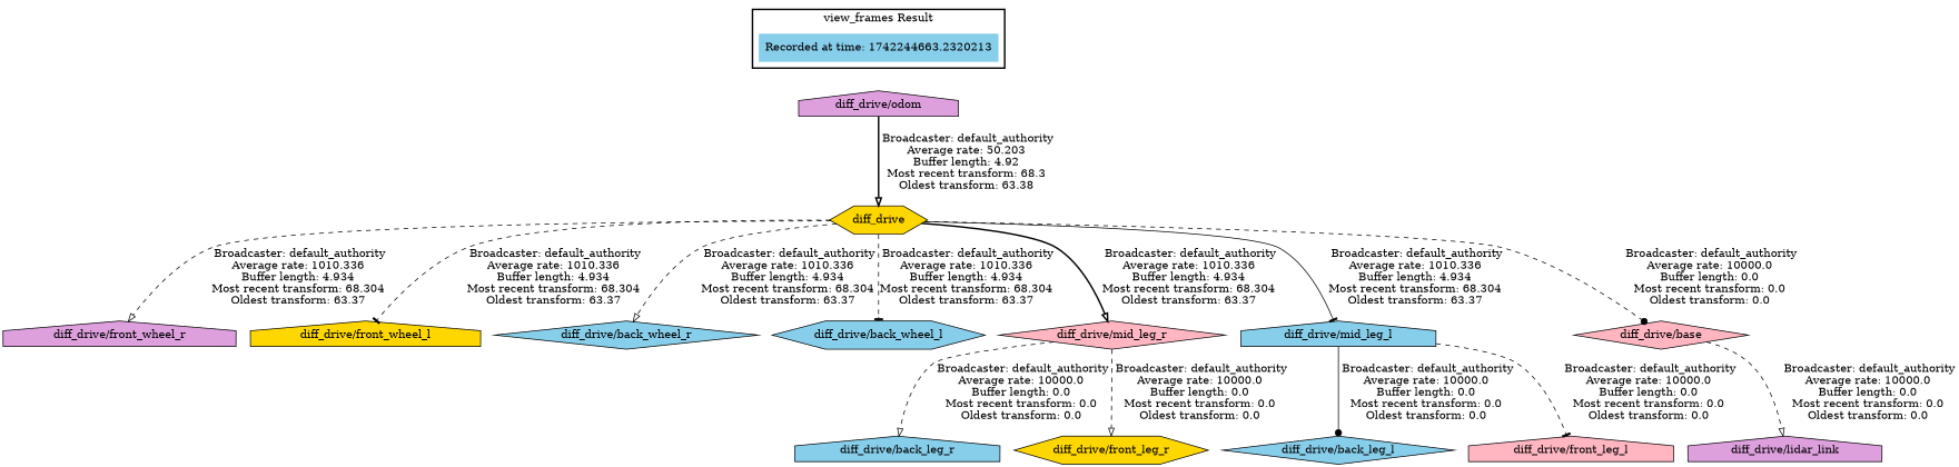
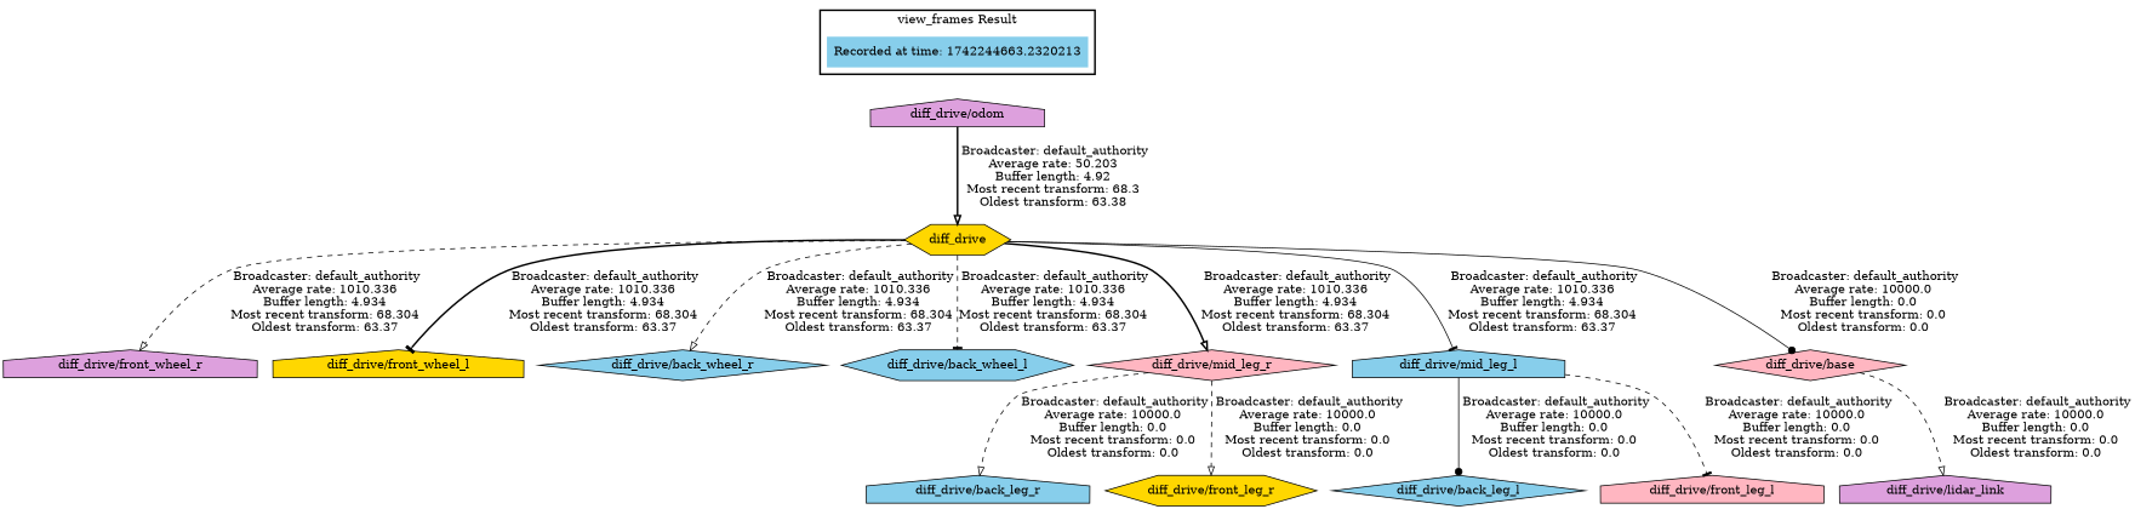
  digraph {
    node [fillcolor=skyblue shape=house style=filled]
    edge [style=dashed arrowhead=onormal]
    "Recorded at time: 1742244663.2320213" [shape=plaintext]
    "diff_drive/odom" [fillcolor=plum]
    diff_drive [fillcolor=gold shape=hexagon]
    "diff_drive/front_wheel_r" [fillcolor=plum]
    "diff_drive/front_wheel_l" [fillcolor=gold]
    "diff_drive/back_wheel_r" [shape=diamond]
    "diff_drive/back_wheel_l" [shape=hexagon]
    "diff_drive/mid_leg_r" [fillcolor=lightpink shape=diamond]
    "diff_drive/mid_leg_l"
    "diff_drive/base" [fillcolor=lightpink shape=diamond]
    "diff_drive/back_leg_r"
    "diff_drive/front_leg_r" [fillcolor=gold shape=hexagon]
    "diff_drive/back_leg_l" [shape=diamond]
    "diff_drive/front_leg_l" [fillcolor=lightpink]
    "diff_drive/lidar_link" [fillcolor=plum]
    subgraph cluster_1 {
      color=black
      label="view_frames Result"
      style=bold
      "Recorded at time: 1742244663.2320213"
    }
    "Recorded at time: 1742244663.2320213" -> "diff_drive/odom" [style=invis arrowhead=""]
    "diff_drive/odom" -> diff_drive [label=" Broadcaster: default_authority\nAverage rate: 50.203\nBuffer length: 4.92\nMost recent transform: 68.3\nOldest transform: 63.38\n" style=bold]
    diff_drive -> "diff_drive/front_wheel_r" [label=" Broadcaster: default_authority\nAverage rate: 1010.336\nBuffer length: 4.934\nMost recent transform: 68.304\nOldest transform: 63.37\n"]
-   diff_drive -> "diff_drive/front_wheel_l" [arrowhead=tee label=" Broadcaster: default_authority\nAverage rate: 1010.336\nBuffer length: 4.934\nMost recent transform: 68.304\nOldest transform: 63.37\n"]
+   diff_drive -> "diff_drive/front_wheel_l" [arrowhead=tee label=" Broadcaster: default_authority\nAverage rate: 1010.336\nBuffer length: 4.934\nMost recent transform: 68.304\nOldest transform: 63.37\n" style=bold]
    diff_drive -> "diff_drive/back_wheel_r" [label=" Broadcaster: default_authority\nAverage rate: 1010.336\nBuffer length: 4.934\nMost recent transform: 68.304\nOldest transform: 63.37\n"]
    diff_drive -> "diff_drive/back_wheel_l" [arrowhead=tee label=" Broadcaster: default_authority\nAverage rate: 1010.336\nBuffer length: 4.934\nMost recent transform: 68.304\nOldest transform: 63.37\n"]
    diff_drive -> "diff_drive/mid_leg_r" [label=" Broadcaster: default_authority\nAverage rate: 1010.336\nBuffer length: 4.934\nMost recent transform: 68.304\nOldest transform: 63.37\n" style=bold]
    diff_drive -> "diff_drive/mid_leg_l" [arrowhead=tee label=" Broadcaster: default_authority\nAverage rate: 1010.336\nBuffer length: 4.934\nMost recent transform: 68.304\nOldest transform: 63.37\n" style=solid]
-   diff_drive -> "diff_drive/base" [arrowhead=dot label=" Broadcaster: default_authority\nAverage rate: 10000.0\nBuffer length: 0.0\nMost recent transform: 0.0\nOldest transform: 0.0\n"]
+   diff_drive -> "diff_drive/base" [arrowhead=dot label=" Broadcaster: default_authority\nAverage rate: 10000.0\nBuffer length: 0.0\nMost recent transform: 0.0\nOldest transform: 0.0\n" style=solid]
    "diff_drive/mid_leg_r" -> "diff_drive/back_leg_r" [label=" Broadcaster: default_authority\nAverage rate: 10000.0\nBuffer length: 0.0\nMost recent transform: 0.0\nOldest transform: 0.0\n"]
    "diff_drive/mid_leg_r" -> "diff_drive/front_leg_r" [label=" Broadcaster: default_authority\nAverage rate: 10000.0\nBuffer length: 0.0\nMost recent transform: 0.0\nOldest transform: 0.0\n"]
    "diff_drive/mid_leg_l" -> "diff_drive/back_leg_l" [arrowhead=dot label=" Broadcaster: default_authority\nAverage rate: 10000.0\nBuffer length: 0.0\nMost recent transform: 0.0\nOldest transform: 0.0\n" style=solid]
    "diff_drive/mid_leg_l" -> "diff_drive/front_leg_l" [arrowhead=tee label=" Broadcaster: default_authority\nAverage rate: 10000.0\nBuffer length: 0.0\nMost recent transform: 0.0\nOldest transform: 0.0\n"]
    "diff_drive/base" -> "diff_drive/lidar_link" [label=" Broadcaster: default_authority\nAverage rate: 10000.0\nBuffer length: 0.0\nMost recent transform: 0.0\nOldest transform: 0.0\n"]
  }
